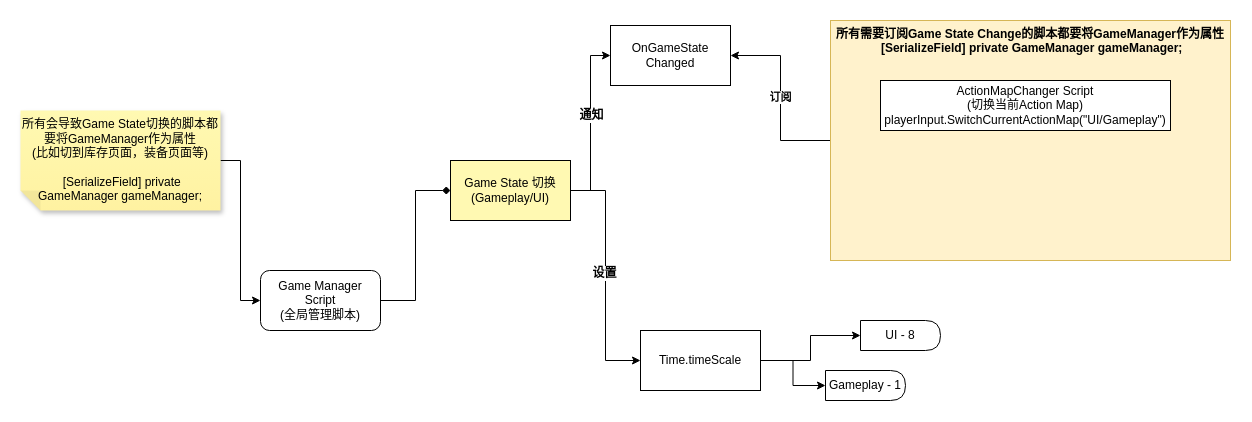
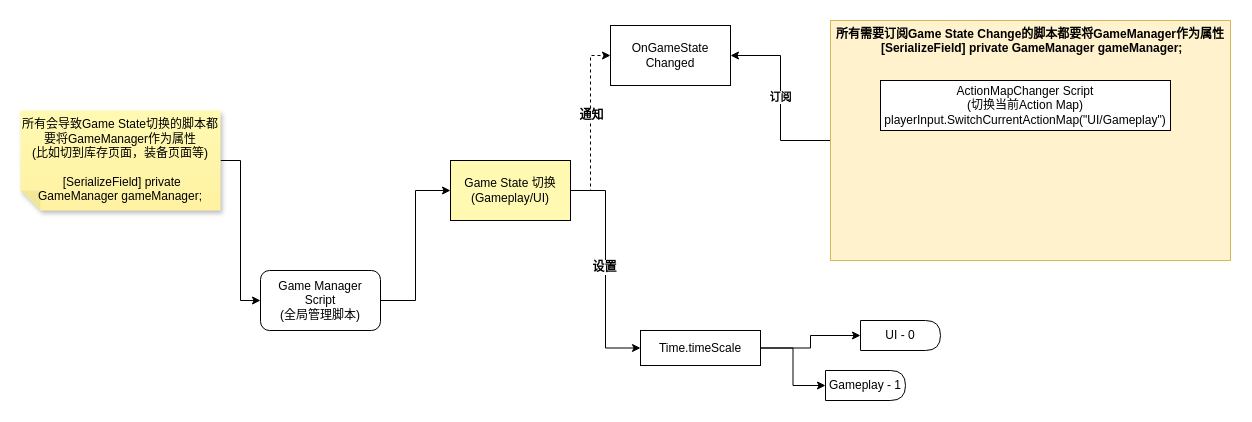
  <mxCell id="0" />
  <mxCell id="1" parent="0" />
  <mxCell id="2" style="edgeStyle=orthogonalEdgeStyle;rounded=0;orthogonalLoop=1;jettySize=auto;html=1;entryX=1;entryY=0.5;entryDx=0;entryDy=0;" edge="1" parent="1" source="4" target="5"><mxGeometry relative="1" as="geometry" /></mxCell>
  <mxCell id="3" value="订阅" style="edgeLabel;html=1;align=center;verticalAlign=middle;resizable=0;points=[];fontStyle=1" vertex="1" connectable="0" parent="2"><mxGeometry x="0.021" y="1" relative="1" as="geometry"><mxPoint as="offset" /></mxGeometry></mxCell>
  <mxCell id="4" value="所有需要订阅Game State Change的脚本都要将GameManager作为属性&lt;div&gt;&amp;nbsp;[SerializeField] private GameManager gameManager;&lt;/div&gt;" style="whiteSpace=wrap;html=1;verticalAlign=top;fontStyle=1;fillColor=#fff2cc;strokeColor=#d6b656;" vertex="1" parent="1"><mxGeometry x="830" y="20" width="400" height="240" as="geometry" /></mxCell>
  <mxCell id="5" value="OnGameState&lt;div&gt;Changed&lt;/div&gt;" style="rounded=0;whiteSpace=wrap;html=1;" vertex="1" parent="1"><mxGeometry x="610" y="25" width="120" height="60" as="geometry" /></mxCell>
- <mxCell id="6" style="edgeStyle=orthogonalEdgeStyle;rounded=0;orthogonalLoop=1;jettySize=auto;html=1;exitX=1;exitY=0.5;exitDx=0;exitDy=0;entryX=0;entryY=0.5;entryDx=0;entryDy=0;endArrow=diamond;" edge="1" parent="1" source="7" target="12"><mxGeometry relative="1" as="geometry" /></mxCell>
+ <mxCell id="6" style="edgeStyle=orthogonalEdgeStyle;rounded=0;orthogonalLoop=1;jettySize=auto;html=1;exitX=1;exitY=0.5;exitDx=0;exitDy=0;entryX=0;entryY=0.5;entryDx=0;entryDy=0;" edge="1" parent="1" source="7" target="12"><mxGeometry relative="1" as="geometry" /></mxCell>
  <mxCell id="7" value="Game Manager&lt;div&gt;Script&lt;/div&gt;&lt;div&gt;(全局管理脚本)&lt;/div&gt;" style="whiteSpace=wrap;html=1;rounded=1;" vertex="1" parent="1"><mxGeometry x="260" y="270" width="120" height="60" as="geometry" /></mxCell>
- <mxCell id="8" style="edgeStyle=orthogonalEdgeStyle;rounded=0;orthogonalLoop=1;jettySize=auto;html=1;entryX=0;entryY=0.5;entryDx=0;entryDy=0;" edge="1" parent="1" source="12" target="5"><mxGeometry relative="1" as="geometry" /></mxCell>
+ <mxCell id="8" style="edgeStyle=orthogonalEdgeStyle;rounded=0;orthogonalLoop=1;jettySize=auto;html=1;entryX=0;entryY=0.5;entryDx=0;entryDy=0;dashed=1;" edge="1" parent="1" source="12" target="5"><mxGeometry relative="1" as="geometry" /></mxCell>
  <mxCell id="9" value="通知" style="edgeLabel;html=1;align=center;verticalAlign=middle;resizable=0;points=[];fontStyle=1;fontSize=12;" vertex="1" connectable="0" parent="8"><mxGeometry x="0.093" relative="1" as="geometry"><mxPoint as="offset" /></mxGeometry></mxCell>
  <mxCell id="10" style="edgeStyle=orthogonalEdgeStyle;rounded=0;orthogonalLoop=1;jettySize=auto;html=1;entryX=0;entryY=0.5;entryDx=0;entryDy=0;" edge="1" parent="1" source="12" target="16"><mxGeometry relative="1" as="geometry" /></mxCell>
  <mxCell id="11" value="设置" style="edgeLabel;html=1;align=center;verticalAlign=middle;resizable=0;points=[];fontStyle=1;fontSize=12;" vertex="1" connectable="0" parent="10"><mxGeometry x="-0.021" y="-2" relative="1" as="geometry"><mxPoint as="offset" /></mxGeometry></mxCell>
  <mxCell id="12" value="Game State 切换&lt;div&gt;(Gameplay/UI)&lt;/div&gt;" style="rounded=0;whiteSpace=wrap;html=1;fillColor=#fff9b2;" vertex="1" parent="1"><mxGeometry x="450" y="160" width="120" height="60" as="geometry" /></mxCell>
  <mxCell id="13" value="ActionMapChanger&amp;nbsp;&lt;span style=&quot;background-color: initial;&quot;&gt;Script&lt;/span&gt;&lt;div&gt;(切换当前Action Map)&lt;/div&gt;&lt;div&gt;playerInput.SwitchCurrentActionMap(&quot;UI/Gameplay&quot;)&lt;br&gt;&lt;/div&gt;" style="rounded=0;whiteSpace=wrap;html=1;" vertex="1" parent="1"><mxGeometry x="880" y="80" width="290" height="50" as="geometry" /></mxCell>
  <mxCell id="14" style="edgeStyle=orthogonalEdgeStyle;rounded=0;orthogonalLoop=1;jettySize=auto;html=1;exitX=1;exitY=0.5;exitDx=0;exitDy=0;" edge="1" parent="1" source="16" target="17"><mxGeometry relative="1" as="geometry" /></mxCell>
  <mxCell id="15" style="edgeStyle=orthogonalEdgeStyle;rounded=0;orthogonalLoop=1;jettySize=auto;html=1;entryX=0;entryY=0.5;entryDx=0;entryDy=0;" edge="1" parent="1" source="16" target="18"><mxGeometry relative="1" as="geometry" /></mxCell>
- <mxCell id="16" value="Time.timeScale" style="rounded=0;whiteSpace=wrap;html=1;" vertex="1" parent="1"><mxGeometry x="640" y="330" width="120" height="60" as="geometry" /></mxCell>
- <mxCell id="17" value="UI - 8" style="shape=delay;whiteSpace=wrap;html=1;" vertex="1" parent="1"><mxGeometry x="860" y="320" width="80" height="30" as="geometry" /></mxCell>
+ <mxCell id="16" value="Time.timeScale" style="rounded=0;whiteSpace=wrap;html=1;" vertex="1" parent="1"><mxGeometry x="640" y="330" width="120" height="35" as="geometry" /></mxCell>
+ <mxCell id="17" value="UI - 0" style="shape=delay;whiteSpace=wrap;html=1;" vertex="1" parent="1"><mxGeometry x="860" y="320" width="80" height="30" as="geometry" /></mxCell>
  <mxCell id="18" value="Gameplay - 1" style="shape=delay;whiteSpace=wrap;html=1;" vertex="1" parent="1"><mxGeometry x="825" y="370" width="80" height="30" as="geometry" /></mxCell>
  <mxCell id="19" style="edgeStyle=orthogonalEdgeStyle;rounded=0;orthogonalLoop=1;jettySize=auto;html=1;entryX=0;entryY=0.5;entryDx=0;entryDy=0;" edge="1" parent="1" source="20" target="7"><mxGeometry relative="1" as="geometry" /></mxCell>
  <mxCell id="20" value="所有会导致Game State切换的脚本都要将GameManager作为属性&lt;div&gt;(比如切到库存页面，装备页面等)&lt;/div&gt;&lt;div&gt;&lt;br&gt;&lt;/div&gt;&lt;div&gt;&amp;nbsp;[SerializeField] private GameManager gameManager;&lt;br&gt;&lt;/div&gt;" style="shape=note;whiteSpace=wrap;html=1;backgroundOutline=1;fontColor=#000000;darkOpacity=0.05;fillColor=#FFF9B2;strokeColor=none;fillStyle=solid;direction=west;gradientDirection=north;gradientColor=#FFF2A1;shadow=1;size=20;pointerEvents=1;" vertex="1" parent="1"><mxGeometry x="20" y="110" width="200" height="100" as="geometry" /></mxCell>
